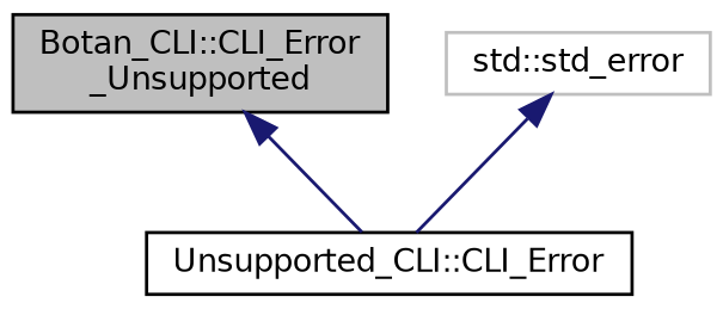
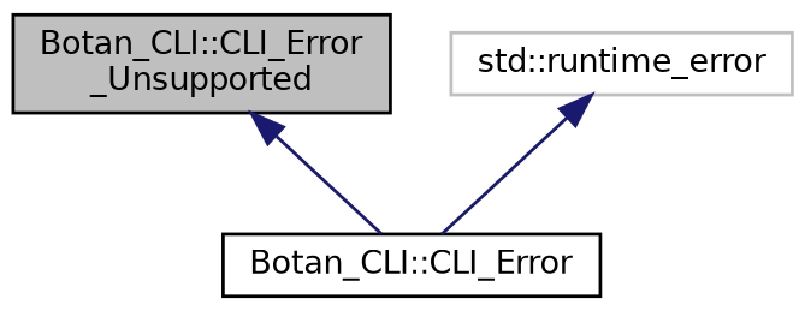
  digraph {
    node [color=black fillcolor=white fontname=Helvetica fontsize=10 shape=record style=filled]
    edge [color=midnightblue dir=back fontname=Helvetica fontsize=10 labelfontname=Helvetica labelfontsize=10 style=solid]
    n1 [fillcolor=grey75 fontcolor=black height=0.2 label="Botan_CLI::CLI_Error\l_Unsupported" width=0.4]
-   n2 [height=0.2 label="Unsupported_CLI::CLI_Error" width=0.4]
-   n3 [color=grey75 height=0.2 label="std::std_error" width=0.4]
+   n2 [height=0.2 label="Botan_CLI::CLI_Error" width=0.4]
+   n3 [color=grey75 height=0.2 label="std::runtime_error" width=0.4]
    n1 -> n2
    n3 -> n2
  }
